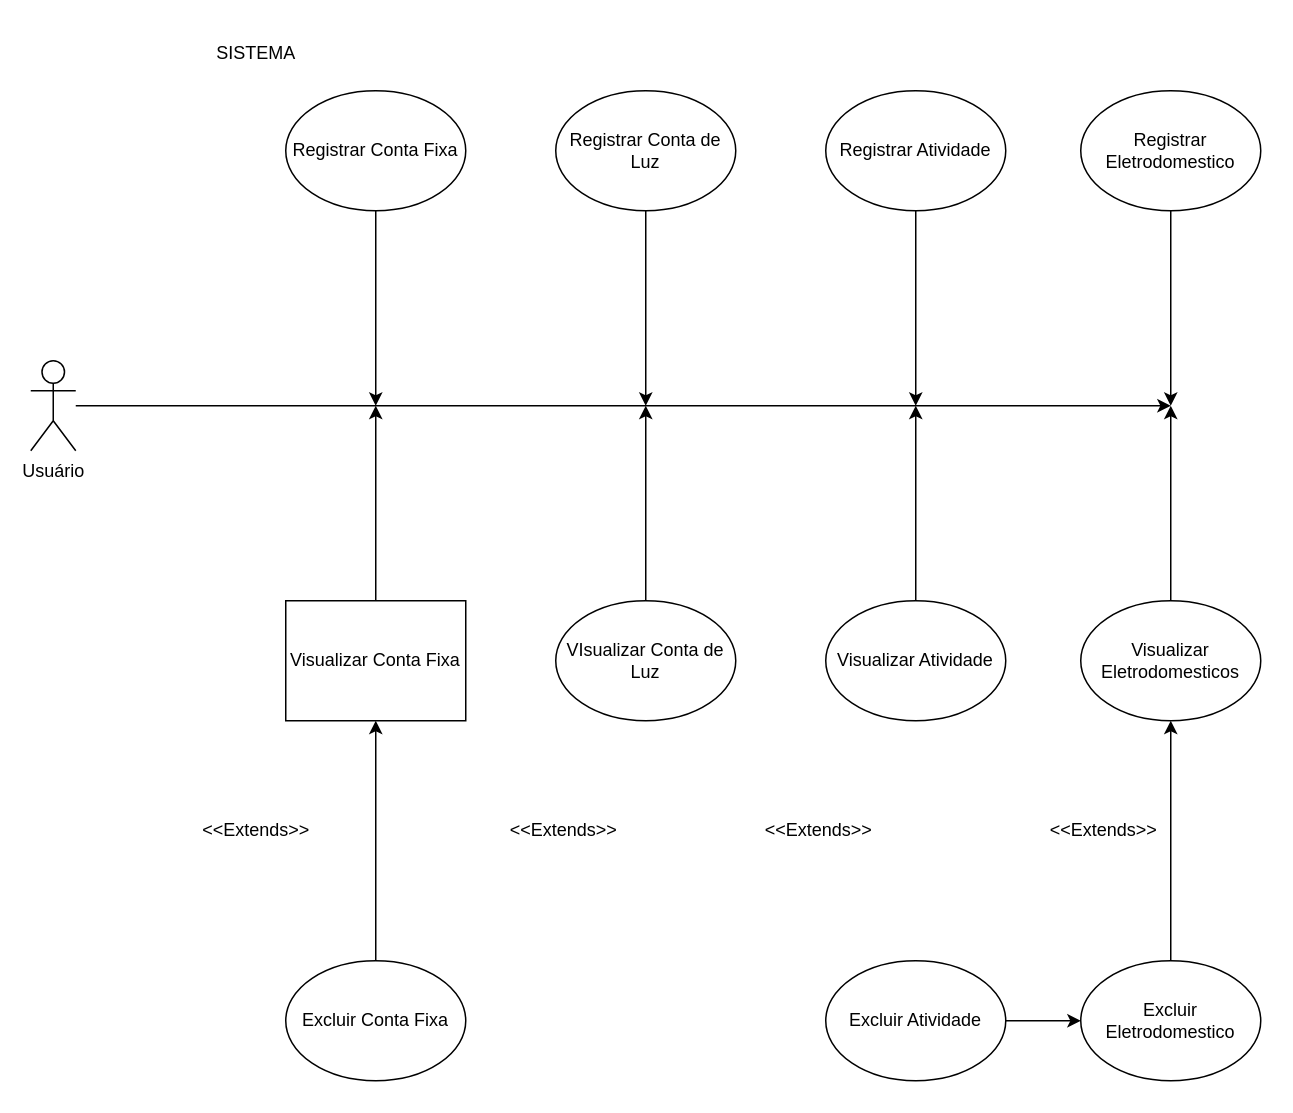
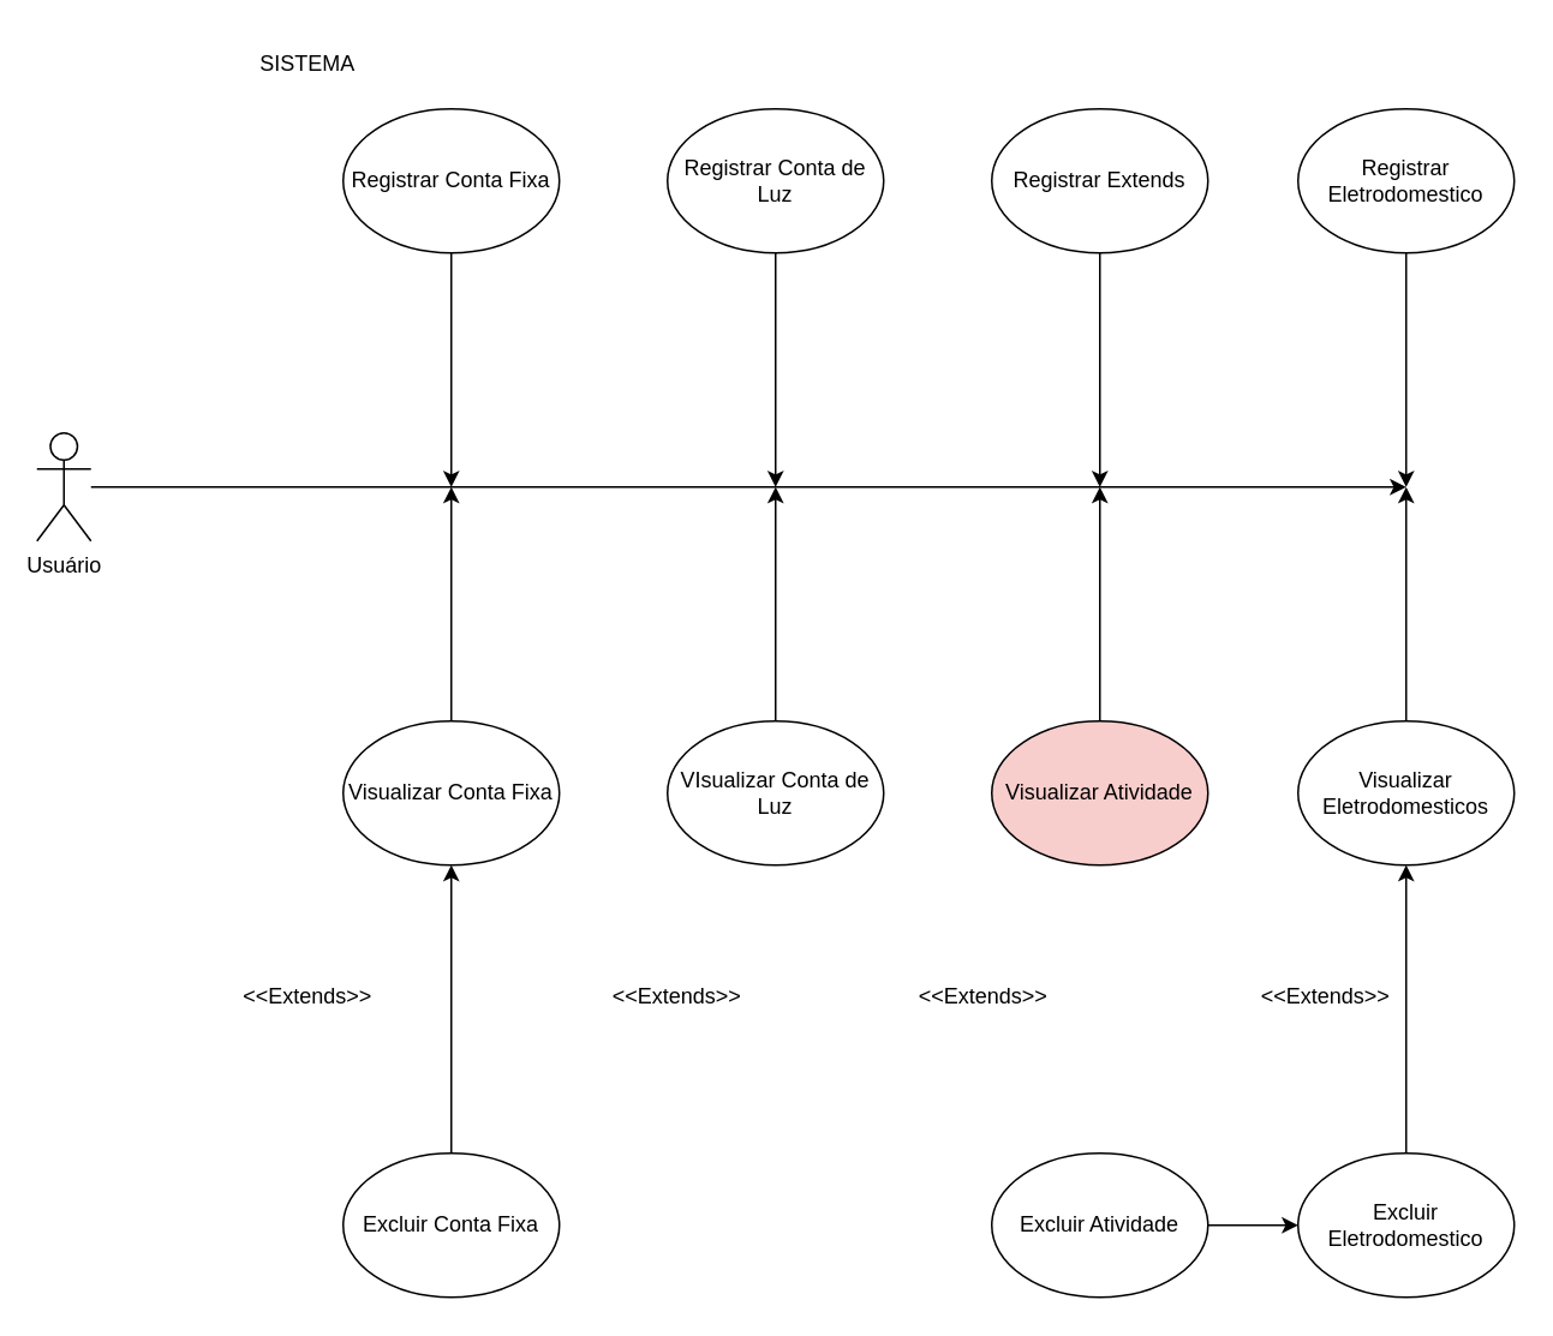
  <mxCell id="0" />
  <mxCell id="1" parent="0" />
  <mxCell id="2" style="edgeStyle=orthogonalEdgeStyle;rounded=0;orthogonalLoop=1;jettySize=auto;html=1;" edge="1" parent="1" source="3"><mxGeometry relative="1" as="geometry"><mxPoint x="780" y="270" as="targetPoint" /></mxGeometry></mxCell>
  <mxCell id="3" value="Usuário" style="shape=umlActor;verticalLabelPosition=bottom;verticalAlign=top;html=1;labelBackgroundColor=none;" vertex="1" parent="1"><mxGeometry x="20" y="240" width="30" height="60" as="geometry" /></mxCell>
  <mxCell id="4" style="edgeStyle=orthogonalEdgeStyle;rounded=0;orthogonalLoop=1;jettySize=auto;html=1;" edge="1" parent="1" source="5"><mxGeometry relative="1" as="geometry"><mxPoint x="250" y="270" as="targetPoint" /></mxGeometry></mxCell>
  <mxCell id="5" value="Registrar Conta Fixa" style="ellipse;whiteSpace=wrap;html=1;" vertex="1" parent="1"><mxGeometry x="190" y="60" width="120" height="80" as="geometry" /></mxCell>
  <mxCell id="6" value="SISTEMA" style="text;html=1;align=center;verticalAlign=middle;resizable=0;points=[];autosize=1;strokeColor=none;fillColor=none;labelBackgroundColor=none;" vertex="1" parent="1"><mxGeometry x="130" y="20" width="80" height="30" as="geometry" /></mxCell>
  <mxCell id="7" style="edgeStyle=orthogonalEdgeStyle;rounded=0;orthogonalLoop=1;jettySize=auto;html=1;" edge="1" parent="1" source="8"><mxGeometry relative="1" as="geometry"><mxPoint x="430" y="270" as="targetPoint" /></mxGeometry></mxCell>
  <mxCell id="8" value="Registrar Conta de Luz" style="ellipse;whiteSpace=wrap;html=1;" vertex="1" parent="1"><mxGeometry x="370" y="60" width="120" height="80" as="geometry" /></mxCell>
  <mxCell id="9" style="edgeStyle=orthogonalEdgeStyle;rounded=0;orthogonalLoop=1;jettySize=auto;html=1;" edge="1" parent="1" source="10"><mxGeometry relative="1" as="geometry"><mxPoint x="610" y="270" as="targetPoint" /></mxGeometry></mxCell>
- <mxCell id="10" value="Registrar Atividade" style="ellipse;whiteSpace=wrap;html=1;" vertex="1" parent="1"><mxGeometry x="550" y="60" width="120" height="80" as="geometry" /></mxCell>
+ <mxCell id="10" value="Registrar Extends" style="ellipse;whiteSpace=wrap;html=1;" vertex="1" parent="1"><mxGeometry x="550" y="60" width="120" height="80" as="geometry" /></mxCell>
  <mxCell id="11" style="edgeStyle=orthogonalEdgeStyle;rounded=0;orthogonalLoop=1;jettySize=auto;html=1;" edge="1" parent="1" source="12"><mxGeometry relative="1" as="geometry"><mxPoint x="250" y="270" as="targetPoint" /></mxGeometry></mxCell>
- <mxCell id="12" value="Visualizar Conta Fixa" style="whiteSpace=wrap;html=1;rounded=0;" vertex="1" parent="1"><mxGeometry x="190" y="400" width="120" height="80" as="geometry" /></mxCell>
+ <mxCell id="12" value="Visualizar Conta Fixa" style="ellipse;whiteSpace=wrap;html=1;" vertex="1" parent="1"><mxGeometry x="190" y="400" width="120" height="80" as="geometry" /></mxCell>
  <mxCell id="13" style="edgeStyle=orthogonalEdgeStyle;rounded=0;orthogonalLoop=1;jettySize=auto;html=1;" edge="1" parent="1" source="14"><mxGeometry relative="1" as="geometry"><mxPoint x="430" y="270" as="targetPoint" /></mxGeometry></mxCell>
  <mxCell id="14" value="VIsualizar Conta de Luz" style="ellipse;whiteSpace=wrap;html=1;" vertex="1" parent="1"><mxGeometry x="370" y="400" width="120" height="80" as="geometry" /></mxCell>
  <mxCell id="15" style="edgeStyle=orthogonalEdgeStyle;rounded=0;orthogonalLoop=1;jettySize=auto;html=1;" edge="1" parent="1" source="16"><mxGeometry relative="1" as="geometry"><mxPoint x="610" y="270" as="targetPoint" /></mxGeometry></mxCell>
- <mxCell id="16" value="Visualizar Atividade" style="ellipse;whiteSpace=wrap;html=1;" vertex="1" parent="1"><mxGeometry x="550" y="400" width="120" height="80" as="geometry" /></mxCell>
+ <mxCell id="16" value="Visualizar Atividade" style="ellipse;whiteSpace=wrap;html=1;fillColor=#f8cecc;" vertex="1" parent="1"><mxGeometry x="550" y="400" width="120" height="80" as="geometry" /></mxCell>
  <mxCell id="17" style="edgeStyle=orthogonalEdgeStyle;rounded=0;orthogonalLoop=1;jettySize=auto;html=1;" edge="1" parent="1" source="18"><mxGeometry relative="1" as="geometry"><mxPoint x="780" y="270" as="targetPoint" /></mxGeometry></mxCell>
  <mxCell id="18" value="Registrar Eletrodomestico" style="ellipse;whiteSpace=wrap;html=1;" vertex="1" parent="1"><mxGeometry x="720" y="60" width="120" height="80" as="geometry" /></mxCell>
  <mxCell id="19" style="edgeStyle=orthogonalEdgeStyle;rounded=0;orthogonalLoop=1;jettySize=auto;html=1;" edge="1" parent="1" source="20"><mxGeometry relative="1" as="geometry"><mxPoint x="780" y="270" as="targetPoint" /></mxGeometry></mxCell>
  <mxCell id="20" value="Visualizar Eletrodomesticos" style="ellipse;whiteSpace=wrap;html=1;" vertex="1" parent="1"><mxGeometry x="720" y="400" width="120" height="80" as="geometry" /></mxCell>
  <mxCell id="21" style="edgeStyle=orthogonalEdgeStyle;rounded=0;orthogonalLoop=1;jettySize=auto;html=1;entryX=0.5;entryY=1;entryDx=0;entryDy=0;" edge="1" parent="1" source="22" target="12"><mxGeometry relative="1" as="geometry" /></mxCell>
  <mxCell id="22" value="Excluir Conta Fixa" style="ellipse;whiteSpace=wrap;html=1;" vertex="1" parent="1"><mxGeometry x="190" y="640" width="120" height="80" as="geometry" /></mxCell>
  <mxCell id="23" style="edgeStyle=orthogonalEdgeStyle;rounded=0;orthogonalLoop=1;jettySize=auto;html=1;" edge="1" parent="1" source="24" target="26"><mxGeometry relative="1" as="geometry" /></mxCell>
  <mxCell id="24" value="Excluir Atividade" style="ellipse;whiteSpace=wrap;html=1;" vertex="1" parent="1"><mxGeometry x="550" y="640" width="120" height="80" as="geometry" /></mxCell>
  <mxCell id="25" style="edgeStyle=orthogonalEdgeStyle;rounded=0;orthogonalLoop=1;jettySize=auto;html=1;entryX=0.5;entryY=1;entryDx=0;entryDy=0;" edge="1" parent="1" source="26" target="20"><mxGeometry relative="1" as="geometry" /></mxCell>
  <mxCell id="26" value="Excluir Eletrodomestico" style="ellipse;whiteSpace=wrap;html=1;" vertex="1" parent="1"><mxGeometry x="720" y="640" width="120" height="80" as="geometry" /></mxCell>
  <mxCell id="27" value="&amp;lt;&amp;lt;Extends&amp;gt;&amp;gt;" style="text;html=1;align=center;verticalAlign=middle;resizable=0;points=[];autosize=1;strokeColor=none;fillColor=none;" vertex="1" parent="1"><mxGeometry x="125" y="538" width="90" height="30" as="geometry" /></mxCell>
  <mxCell id="28" value="&amp;lt;&amp;lt;Extends&amp;gt;&amp;gt;" style="text;html=1;align=center;verticalAlign=middle;resizable=0;points=[];autosize=1;strokeColor=none;fillColor=none;" vertex="1" parent="1"><mxGeometry x="330" y="538" width="90" height="30" as="geometry" /></mxCell>
  <mxCell id="29" value="&amp;lt;&amp;lt;Extends&amp;gt;&amp;gt;" style="text;html=1;align=center;verticalAlign=middle;resizable=0;points=[];autosize=1;strokeColor=none;fillColor=none;" vertex="1" parent="1"><mxGeometry x="500" y="538" width="90" height="30" as="geometry" /></mxCell>
  <mxCell id="30" value="&amp;lt;&amp;lt;Extends&amp;gt;&amp;gt;" style="text;html=1;align=center;verticalAlign=middle;resizable=0;points=[];autosize=1;strokeColor=none;fillColor=none;" vertex="1" parent="1"><mxGeometry x="690" y="538" width="90" height="30" as="geometry" /></mxCell>
